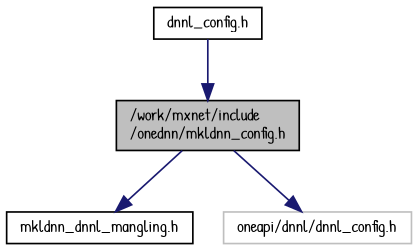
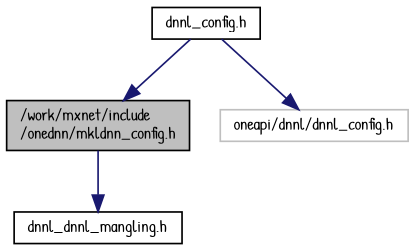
  digraph {
    fontname="Patrick Hand"
    node [color=black fillcolor=white fontname="Patrick Hand" fontsize=10 shape=record style=filled]
    edge [color=midnightblue fontname="Patrick Hand" fontsize=10 labelfontname=Helvetica labelfontsize=10 style=solid]
    n1 [fillcolor=grey75 fontcolor=black height=0.2 label="/work/mxnet/include\l/onednn/mkldnn_config.h" width=0.4]
-   n2 [height=0.2 label="mkldnn_dnnl_mangling.h" width=0.4]
+   n2 [height=0.2 label="dnnl_dnnl_mangling.h" width=0.4]
    n3 [height=0.2 label="dnnl_config.h" width=0.4]
    n4 [color=grey75 height=0.2 label="oneapi/dnnl/dnnl_config.h" width=0.4]
    n1 -> n2
    n3 -> n1
-   n1 -> n4
+   n3 -> n4
  }
